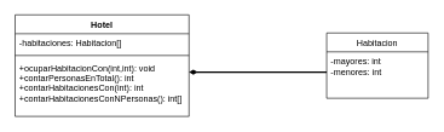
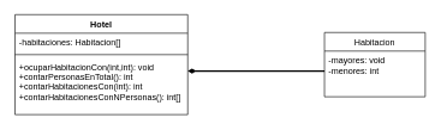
  <mxCell id="0" />
  <mxCell id="1" parent="0" />
  <mxCell id="2" value="Hotel" style="swimlane;fontStyle=1;align=center;verticalAlign=top;childLayout=stackLayout;horizontal=1;startSize=26;horizontalStack=0;resizeParent=1;resizeParentMax=0;resizeLast=0;collapsible=1;marginBottom=0;" vertex="1" parent="1"><mxGeometry x="20" y="20" width="240" height="140" as="geometry" /></mxCell>
  <mxCell id="3" value="-habitaciones: Habitacion[]" style="text;strokeColor=none;fillColor=none;align=left;verticalAlign=top;spacingLeft=4;spacingRight=4;overflow=hidden;rotatable=0;points=[[0,0.5],[1,0.5]];portConstraint=eastwest;" vertex="1" parent="2"><mxGeometry y="26" width="240" height="26" as="geometry" /></mxCell>
  <mxCell id="4" value="" style="line;strokeWidth=1;fillColor=none;align=left;verticalAlign=middle;spacingTop=-1;spacingLeft=3;spacingRight=3;rotatable=0;labelPosition=right;points=[];portConstraint=eastwest;" vertex="1" parent="2"><mxGeometry y="52" width="240" height="8" as="geometry" /></mxCell>
  <mxCell id="5" value="+ocuparHabitacionCon(int,int): void&#10;+contarPersonasEnTotal(): int&#10;+contarHabitacionesCon(int): int&#10;+contarHabitacionesConNPersonas(): int[]" style="text;strokeColor=none;fillColor=none;align=left;verticalAlign=top;spacingLeft=4;spacingRight=4;overflow=hidden;rotatable=0;points=[[0,0.5],[1,0.5]];portConstraint=eastwest;" vertex="1" parent="2"><mxGeometry y="60" width="240" height="80" as="geometry" /></mxCell>
  <mxCell id="6" style="edgeStyle=orthogonalEdgeStyle;rounded=0;orthogonalLoop=1;jettySize=auto;html=1;endArrow=diamondThin;endFill=1;strokeWidth=2;" edge="1" parent="1" source="7"><mxGeometry relative="1" as="geometry"><mxPoint x="260" y="99" as="targetPoint" /><Array as="points"><mxPoint x="420" y="99" /><mxPoint x="420" y="99" /></Array></mxGeometry></mxCell>
  <mxCell id="7" value="Habitacion" style="swimlane;fontStyle=0;childLayout=stackLayout;horizontal=1;startSize=26;fillColor=none;horizontalStack=0;resizeParent=1;resizeParentMax=0;resizeLast=0;collapsible=1;marginBottom=0;" vertex="1" parent="1"><mxGeometry x="450" y="45" width="140" height="90" as="geometry" /></mxCell>
- <mxCell id="8" value="-mayores: int&#10;-menores: int" style="text;strokeColor=none;fillColor=none;align=left;verticalAlign=top;spacingLeft=4;spacingRight=4;overflow=hidden;rotatable=0;points=[[0,0.5],[1,0.5]];portConstraint=eastwest;" vertex="1" parent="7"><mxGeometry y="26" width="140" height="64" as="geometry" /></mxCell>
+ <mxCell id="8" value="-mayores: void&#10;-menores: int" style="text;strokeColor=none;fillColor=none;align=left;verticalAlign=top;spacingLeft=4;spacingRight=4;overflow=hidden;rotatable=0;points=[[0,0.5],[1,0.5]];portConstraint=eastwest;" vertex="1" parent="7"><mxGeometry y="26" width="140" height="64" as="geometry" /></mxCell>
